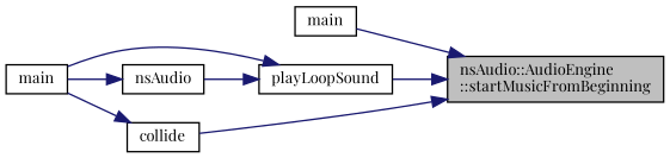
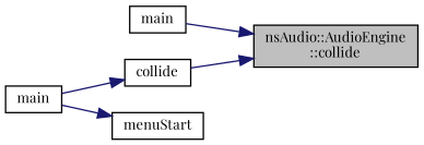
  digraph {
    fontname="Playfair Display"
    rankdir=RL
    node [color=black fillcolor=white fontname="Playfair Display" fontsize=10 shape=record style=filled]
    edge [color=midnightblue dir=back fontname="Playfair Display" fontsize=10 labelfontname=Helvetica labelfontsize=10 style=solid]
-   n1 [fillcolor=grey75 fontcolor=black height=0.2 label="nsAudio::AudioEngine\l::startMusicFromBeginning" width=0.4]
+   n1 [fillcolor=grey75 fontcolor=black height=0.2 label="nsAudio::AudioEngine\l::collide" width=0.4]
    n2 [height=0.2 label=main width=0.4]
-   n3 [height=0.2 label=playLoopSound width=0.4]
    n4 [height=0.2 label=collide width=0.4]
    n5 [height=0.2 label=main width=0.4]
-   n6 [height=0.2 label=nsAudio width=0.4]
+   n6 [height=0.2 label=menuStart width=0.4]
    n1 -> n2
-   n1 -> n3
    n1 -> n4
-   n3 -> n5
-   n3 -> n6
    n4 -> n5
    n6 -> n5
  }
